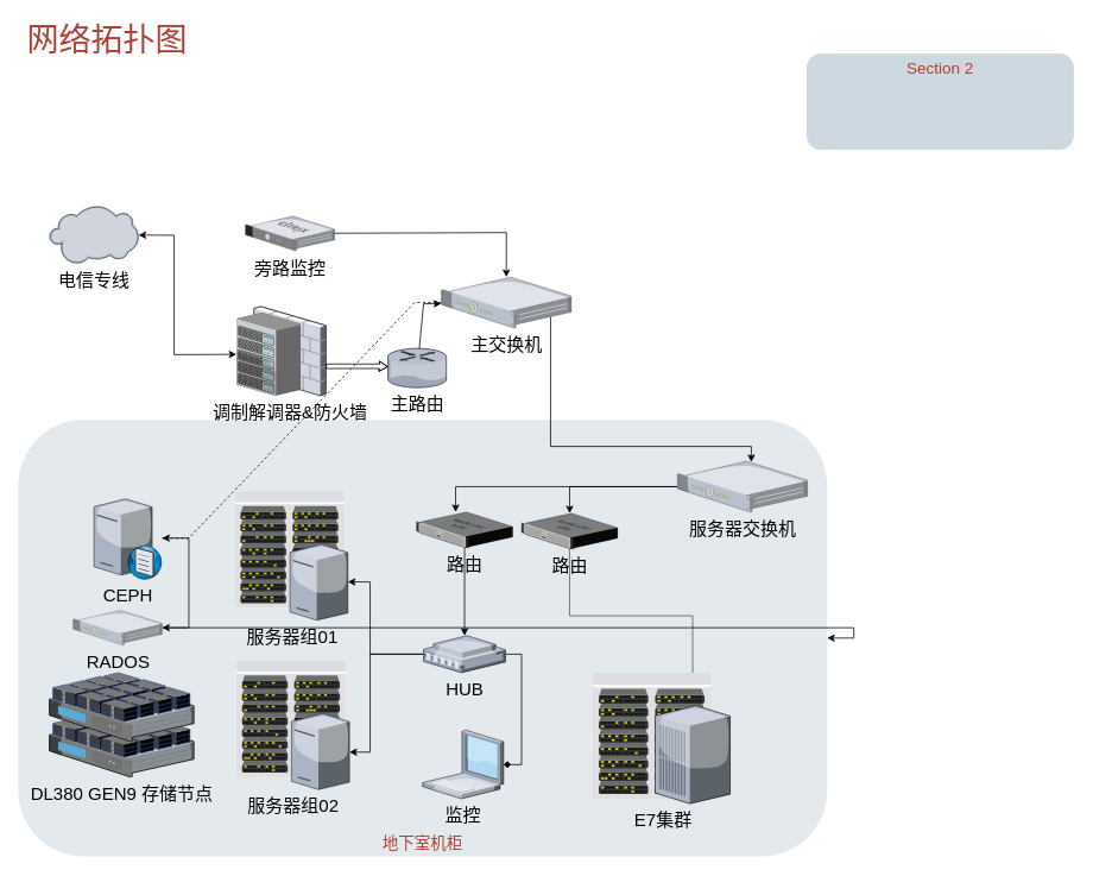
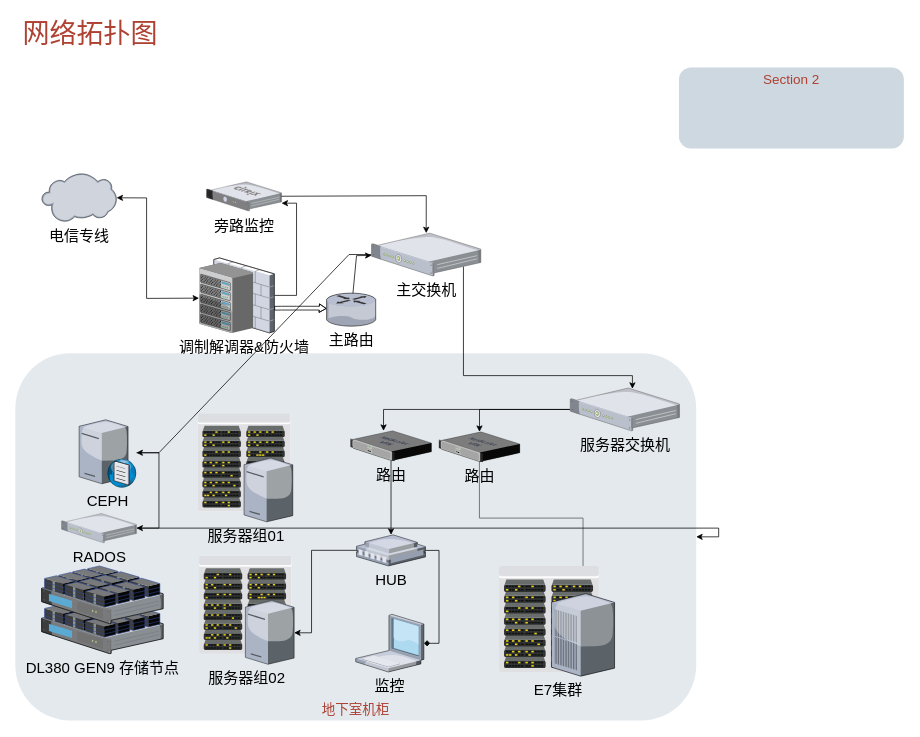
  <mxCell id="0" />
  <mxCell id="1" parent="0" />
  <mxCell id="2" style="edgeStyle=orthogonalEdgeStyle;rounded=0;orthogonalLoop=1;jettySize=auto;html=1;fontSize=20;elbow=vertical;" edge="1" parent="1" source="36" target="37"><mxGeometry relative="1" as="geometry"><Array as="points"><mxPoint x="639" y="690" /></Array></mxGeometry></mxCell>
  <mxCell id="3" value="地下室机柜" style="rounded=1;whiteSpace=wrap;html=1;shadow=0;strokeColor=none;fillColor=#BAC8D3;gradientColor=none;fontSize=18;fontColor=#AE4132;verticalAlign=bottom;fontStyle=0;opacity=40;strokeWidth=3;" parent="1" vertex="1"><mxGeometry x="20" y="470" width="908" height="490" as="geometry" /></mxCell>
  <mxCell id="4" value="" style="verticalLabelPosition=bottom;sketch=0;aspect=fixed;html=1;verticalAlign=top;strokeColor=none;align=center;outlineConnect=0;shape=mxgraph.citrix.datacenter;fontSize=20;" vertex="1" parent="1"><mxGeometry x="665" y="753.84" width="133.57" height="141.43" as="geometry" /></mxCell>
  <mxCell id="5" value="" style="verticalLabelPosition=bottom;sketch=0;aspect=fixed;html=1;verticalAlign=top;strokeColor=none;align=center;outlineConnect=0;shape=mxgraph.citrix.datacenter;fontSize=20;" vertex="1" parent="1"><mxGeometry x="263.21" y="550" width="123.57" height="130.84" as="geometry" /></mxCell>
  <mxCell id="6" value="服务器组01&amp;nbsp;&amp;nbsp;&amp;nbsp;&amp;nbsp;&amp;nbsp;&amp;nbsp;&amp;nbsp;&amp;nbsp;&amp;nbsp;&amp;nbsp;&amp;nbsp; " style="verticalLabelPosition=bottom;sketch=0;aspect=fixed;html=1;verticalAlign=top;strokeColor=none;align=center;outlineConnect=0;shape=mxgraph.citrix.license_server;fontSize=20;" vertex="1" parent="1"><mxGeometry x="325" y="610" width="65" height="85" as="geometry" /></mxCell>
- <mxCell id="7" value="&lt;span style=&quot;line-height: 17.182px&quot;&gt;Section 2&lt;/span&gt;&lt;br&gt;" style="rounded=1;whiteSpace=wrap;html=1;shadow=0;strokeColor=none;fillColor=#BAC8D3;gradientColor=none;fontSize=18;fontColor=#AE4132;verticalAlign=top;opacity=70;fontStyle=0;strokeWidth=3;" parent="1" vertex="1"><mxGeometry x="905" y="59" width="300" height="108" as="geometry" /></mxCell>
+ <mxCell id="7" value="&lt;span style=&quot;line-height: 17.182px&quot;&gt;Section 2&lt;/span&gt;&lt;br&gt;" style="rounded=1;whiteSpace=wrap;html=1;shadow=0;strokeColor=none;fillColor=#BAC8D3;gradientColor=none;fontSize=18;fontColor=#AE4132;verticalAlign=top;opacity=70;fontStyle=0;strokeWidth=3;" parent="1" vertex="1"><mxGeometry x="905" y="89" width="300" height="108" as="geometry" /></mxCell>
  <mxCell id="8" value="网络拓扑图" style="text;html=1;strokeColor=none;fillColor=none;align=center;verticalAlign=middle;whiteSpace=wrap;overflow=hidden;shadow=0;fontSize=36;fontColor=#AE4132;fontStyle=0" parent="1" vertex="1"><mxGeometry x="20" y="20" width="200" height="45" as="geometry" /></mxCell>
  <mxCell id="9" style="edgeStyle=orthogonalEdgeStyle;rounded=0;jumpStyle=none;html=1;exitX=0;exitY=0.5;entryX=0;entryY=0.5;shadow=0;labelBackgroundColor=none;startArrow=none;startFill=0;endArrow=classic;endFill=1;endSize=6;jettySize=auto;orthogonalLoop=1;strokeColor=#23445D;strokeWidth=2;fillColor=#F08705;fontFamily=Helvetica;fontSize=14;fontColor=#F08705;align=left;fontStyle=0" parent="1" source="8" target="8" edge="1"><mxGeometry relative="1" as="geometry" /></mxCell>
  <mxCell id="10" value="&lt;font style=&quot;font-size: 20px;&quot;&gt;电信专线&lt;br&gt;&lt;/font&gt;" style="verticalLabelPosition=bottom;sketch=0;aspect=fixed;html=1;verticalAlign=top;strokeColor=none;align=center;outlineConnect=0;shape=mxgraph.citrix.cloud;" vertex="1" parent="1"><mxGeometry x="55" y="230" width="100" height="65.26" as="geometry" /></mxCell>
+ <mxCell id="11" value="" style="edgeStyle=orthogonalEdgeStyle;rounded=0;orthogonalLoop=1;jettySize=auto;html=1;fontSize=20;entryX=1;entryY=0.731;entryDx=0;entryDy=0;entryPerimeter=0;" edge="1" parent="1" source="13" target="12"><mxGeometry relative="1" as="geometry"><Array as="points"><mxPoint x="395" y="393" /><mxPoint x="395" y="270" /></Array></mxGeometry></mxCell>
  <mxCell id="12" value="旁路监控" style="verticalLabelPosition=bottom;sketch=0;aspect=fixed;html=1;verticalAlign=top;strokeColor=none;align=center;outlineConnect=0;shape=mxgraph.citrix.netscaler_gateway;fontSize=20;" vertex="1" parent="1"><mxGeometry x="275" y="241.5" width="100" height="39" as="geometry" /></mxCell>
  <mxCell id="13" value="调制解调器&amp;amp;防火墙" style="verticalLabelPosition=bottom;sketch=0;aspect=fixed;html=1;verticalAlign=top;strokeColor=none;align=center;outlineConnect=0;shape=mxgraph.citrix.firewall;fontSize=20;" vertex="1" parent="1"><mxGeometry x="284.68" y="343" width="80.65" height="100" as="geometry" /></mxCell>
  <mxCell id="14" value="" style="verticalLabelPosition=bottom;sketch=0;aspect=fixed;html=1;verticalAlign=top;strokeColor=none;align=center;outlineConnect=0;shape=mxgraph.citrix.chassis;fontSize=20;" vertex="1" parent="1"><mxGeometry x="264.998" y="350" width="72.042" height="93" as="geometry" /></mxCell>
  <mxCell id="15" value="" style="endArrow=classic;startArrow=classic;html=1;rounded=0;fontSize=20;" edge="1" parent="1" source="10" target="14"><mxGeometry width="50" height="50" relative="1" as="geometry"><mxPoint x="165" y="310" as="sourcePoint" /><mxPoint x="215" y="260" as="targetPoint" /><Array as="points"><mxPoint x="195" y="263" /><mxPoint x="195" y="397" /></Array></mxGeometry></mxCell>
  <mxCell id="16" style="edgeStyle=entityRelationEdgeStyle;rounded=0;orthogonalLoop=1;jettySize=auto;html=1;fontSize=20;" edge="1" parent="1" source="17" target="3"><mxGeometry relative="1" as="geometry" /></mxCell>
  <mxCell id="17" value="RADOS" style="verticalLabelPosition=bottom;sketch=0;aspect=fixed;html=1;verticalAlign=top;strokeColor=none;align=center;outlineConnect=0;shape=mxgraph.citrix.1u_2u_server;fontSize=20;" vertex="1" parent="1"><mxGeometry x="81.5" y="683.84" width="100" height="39.1" as="geometry" /></mxCell>
- <mxCell id="18" style="edgeStyle=entityRelationEdgeStyle;rounded=0;orthogonalLoop=1;jettySize=auto;html=1;fontSize=20;dashed=1;" edge="1" parent="1" source="20" target="22"><mxGeometry relative="1" as="geometry" /></mxCell>
+ <mxCell id="18" style="edgeStyle=entityRelationEdgeStyle;rounded=0;orthogonalLoop=1;jettySize=auto;html=1;fontSize=20;" edge="1" parent="1" source="20" target="22"><mxGeometry relative="1" as="geometry" /></mxCell>
  <mxCell id="19" style="edgeStyle=elbowEdgeStyle;rounded=0;orthogonalLoop=1;jettySize=auto;html=1;fontSize=20;elbow=vertical;exitX=0.841;exitY=0.742;exitDx=0;exitDy=0;exitPerimeter=0;entryX=0.569;entryY=0.016;entryDx=0;entryDy=0;entryPerimeter=0;" edge="1" parent="1" source="20" target="31"><mxGeometry relative="1" as="geometry"><mxPoint x="675" y="430" as="targetPoint" /><Array as="points"><mxPoint x="725" y="500" /></Array></mxGeometry></mxCell>
  <mxCell id="20" value="主交换机" style="verticalLabelPosition=bottom;sketch=0;aspect=fixed;html=1;verticalAlign=top;strokeColor=none;align=center;outlineConnect=0;shape=mxgraph.citrix.1u_2u_server;fontSize=20;" vertex="1" parent="1"><mxGeometry x="495" y="310" width="145.78" height="57" as="geometry" /></mxCell>
  <mxCell id="21" value="" style="edgeStyle=entityRelationEdgeStyle;rounded=0;orthogonalLoop=1;jettySize=auto;html=1;fontSize=20;" edge="1" parent="1" source="22" target="17"><mxGeometry relative="1" as="geometry" /></mxCell>
  <mxCell id="22" value="CEPH" style="verticalLabelPosition=bottom;sketch=0;aspect=fixed;html=1;verticalAlign=top;strokeColor=none;align=center;outlineConnect=0;shape=mxgraph.citrix.dns_server;fontSize=20;" vertex="1" parent="1"><mxGeometry x="105" y="556.6" width="76.5" height="92.5" as="geometry" /></mxCell>
  <mxCell id="23" value="DL380 GEN9 存储节点" style="verticalLabelPosition=bottom;sketch=0;aspect=fixed;html=1;verticalAlign=top;strokeColor=none;align=center;outlineConnect=0;shape=mxgraph.citrix.netscaler_sdx;fontSize=20;" vertex="1" parent="1"><mxGeometry x="55" y="793.84" width="162.11" height="77" as="geometry" /></mxCell>
  <mxCell id="24" value="" style="endArrow=classic;html=1;rounded=0;fontSize=20;" edge="1" parent="1" source="12" target="20"><mxGeometry width="50" height="50" relative="1" as="geometry"><mxPoint x="505" y="380" as="sourcePoint" /><mxPoint x="575" y="400" as="targetPoint" /><Array as="points"><mxPoint x="568" y="260" /></Array></mxGeometry></mxCell>
  <mxCell id="25" value="主路由" style="verticalLabelPosition=bottom;sketch=0;aspect=fixed;html=1;verticalAlign=top;strokeColor=none;align=center;outlineConnect=0;shape=mxgraph.citrix.router;fontSize=20;" vertex="1" parent="1"><mxGeometry x="435" y="390" width="66.3" height="44" as="geometry" /></mxCell>
  <mxCell id="26" value="" style="shape=flexArrow;endArrow=classic;html=1;rounded=0;fontSize=20;width=5;endSize=2.726;endWidth=5.37;" edge="1" parent="1" source="13" target="25"><mxGeometry width="50" height="50" relative="1" as="geometry"><mxPoint x="385" y="443" as="sourcePoint" /><mxPoint x="435" y="393" as="targetPoint" /><Array as="points"><mxPoint x="365" y="410" /><mxPoint x="375" y="410" /><mxPoint x="385" y="410" /><mxPoint x="395" y="410" /><mxPoint x="425" y="410" /></Array></mxGeometry></mxCell>
  <mxCell id="27" value="" style="endArrow=classic;html=1;rounded=0;fontSize=20;" edge="1" parent="1" source="25" target="20"><mxGeometry width="50" height="50" relative="1" as="geometry"><mxPoint x="485" y="380" as="sourcePoint" /><mxPoint x="485" y="330" as="targetPoint" /><Array as="points"><mxPoint x="475" y="340" /></Array></mxGeometry></mxCell>
  <mxCell id="28" value="" style="verticalLabelPosition=bottom;sketch=0;aspect=fixed;html=1;verticalAlign=top;strokeColor=none;align=center;outlineConnect=0;shape=mxgraph.citrix.netscaler_sdx;fontSize=20;" vertex="1" parent="1"><mxGeometry x="55" y="753.84" width="162.11" height="77" as="geometry" /></mxCell>
  <mxCell id="29" style="edgeStyle=orthogonalEdgeStyle;rounded=0;orthogonalLoop=1;jettySize=auto;html=1;fontSize=20;elbow=vertical;" edge="1" parent="1" source="31" target="33"><mxGeometry relative="1" as="geometry"><Array as="points"><mxPoint x="511" y="545" /></Array></mxGeometry></mxCell>
  <mxCell id="30" style="edgeStyle=orthogonalEdgeStyle;rounded=0;orthogonalLoop=1;jettySize=auto;html=1;fontSize=20;elbow=vertical;" edge="1" parent="1" source="31" target="36"><mxGeometry relative="1" as="geometry"><Array as="points"><mxPoint x="639" y="545" /></Array></mxGeometry></mxCell>
  <mxCell id="31" value="服务器交换机" style="verticalLabelPosition=bottom;sketch=0;aspect=fixed;html=1;verticalAlign=top;strokeColor=none;align=center;outlineConnect=0;shape=mxgraph.citrix.1u_2u_server;fontSize=20;" vertex="1" parent="1"><mxGeometry x="760" y="516.6" width="145.78" height="57" as="geometry" /></mxCell>
  <mxCell id="32" style="edgeStyle=orthogonalEdgeStyle;rounded=0;orthogonalLoop=1;jettySize=auto;html=1;fontSize=20;elbow=vertical;" edge="1" parent="1" source="33" target="41"><mxGeometry relative="1" as="geometry"><mxPoint x="503" y="607" as="targetPoint" /><Array as="points" /></mxGeometry></mxCell>
  <mxCell id="33" value="路由" style="verticalLabelPosition=bottom;sketch=0;aspect=fixed;html=1;verticalAlign=top;strokeColor=none;align=center;outlineConnect=0;shape=mxgraph.citrix.netscaler_vpx;fontSize=20;" vertex="1" parent="1"><mxGeometry x="467.11" y="573.6" width="107.78" height="40" as="geometry" /></mxCell>
  <mxCell id="34" value="" style="verticalLabelPosition=bottom;sketch=0;aspect=fixed;html=1;verticalAlign=top;strokeColor=none;align=center;outlineConnect=0;shape=mxgraph.citrix.datacenter;fontSize=20;" vertex="1" parent="1"><mxGeometry x="265" y="740" width="123.57" height="130.84" as="geometry" /></mxCell>
  <mxCell id="35" value="服务器组02 &amp;nbsp;&amp;nbsp;&amp;nbsp;&amp;nbsp;&amp;nbsp;&amp;nbsp;&amp;nbsp;&amp;nbsp;&amp;nbsp;&amp;nbsp; " style="verticalLabelPosition=bottom;sketch=0;aspect=fixed;html=1;verticalAlign=top;strokeColor=none;align=center;outlineConnect=0;shape=mxgraph.citrix.license_server;fontSize=20;" vertex="1" parent="1"><mxGeometry x="326.79" y="800" width="65" height="85" as="geometry" /></mxCell>
  <mxCell id="36" value="路由" style="verticalLabelPosition=bottom;sketch=0;aspect=fixed;html=1;verticalAlign=top;strokeColor=none;align=center;outlineConnect=0;shape=mxgraph.citrix.netscaler_vpx;fontSize=20;" vertex="1" parent="1"><mxGeometry x="585" y="575" width="107.78" height="40" as="geometry" /></mxCell>
  <mxCell id="37" value="E7集群&amp;nbsp;&amp;nbsp;&amp;nbsp;&amp;nbsp;&amp;nbsp;&amp;nbsp;&amp;nbsp;&amp;nbsp;&amp;nbsp;&amp;nbsp;&amp;nbsp;&amp;nbsp; " style="verticalLabelPosition=bottom;sketch=0;aspect=fixed;html=1;verticalAlign=top;strokeColor=none;align=center;outlineConnect=0;shape=mxgraph.citrix.pbx_server;fontSize=20;" vertex="1" parent="1"><mxGeometry x="735" y="790.84" width="84.12" height="110" as="geometry" /></mxCell>
- <mxCell id="38" style="edgeStyle=orthogonalEdgeStyle;rounded=0;orthogonalLoop=1;jettySize=auto;html=1;fontSize=20;elbow=vertical;" edge="1" parent="1" source="41" target="6"><mxGeometry relative="1" as="geometry"><Array as="points"><mxPoint x="415" y="733" /><mxPoint x="415" y="652" /></Array></mxGeometry></mxCell>
  <mxCell id="39" style="edgeStyle=orthogonalEdgeStyle;rounded=0;orthogonalLoop=1;jettySize=auto;html=1;fontSize=20;elbow=vertical;exitX=0.326;exitY=0.907;exitDx=0;exitDy=0;exitPerimeter=0;" edge="1" parent="1" source="41" target="35"><mxGeometry relative="1" as="geometry"><Array as="points"><mxPoint x="505" y="733" /><mxPoint x="415" y="733" /><mxPoint x="415" y="843" /></Array></mxGeometry></mxCell>
  <mxCell id="40" style="edgeStyle=orthogonalEdgeStyle;rounded=0;orthogonalLoop=1;jettySize=auto;html=1;fontSize=20;elbow=vertical;endArrow=diamond;" edge="1" parent="1" source="41" target="42"><mxGeometry relative="1" as="geometry"><Array as="points"><mxPoint x="585" y="733" /><mxPoint x="585" y="857" /></Array></mxGeometry></mxCell>
  <mxCell id="41" value="HUB" style="verticalLabelPosition=bottom;sketch=0;aspect=fixed;html=1;verticalAlign=top;strokeColor=none;align=center;outlineConnect=0;shape=mxgraph.citrix.remote_office;fontSize=20;" vertex="1" parent="1"><mxGeometry x="475" y="712.34" width="92" height="41.5" as="geometry" /></mxCell>
  <mxCell id="42" value="监控" style="verticalLabelPosition=bottom;sketch=0;aspect=fixed;html=1;verticalAlign=top;strokeColor=none;align=center;outlineConnect=0;shape=mxgraph.citrix.laptop_1;fontSize=20;" vertex="1" parent="1"><mxGeometry x="473.89" y="818.27" width="91" height="77" as="geometry" /></mxCell>
